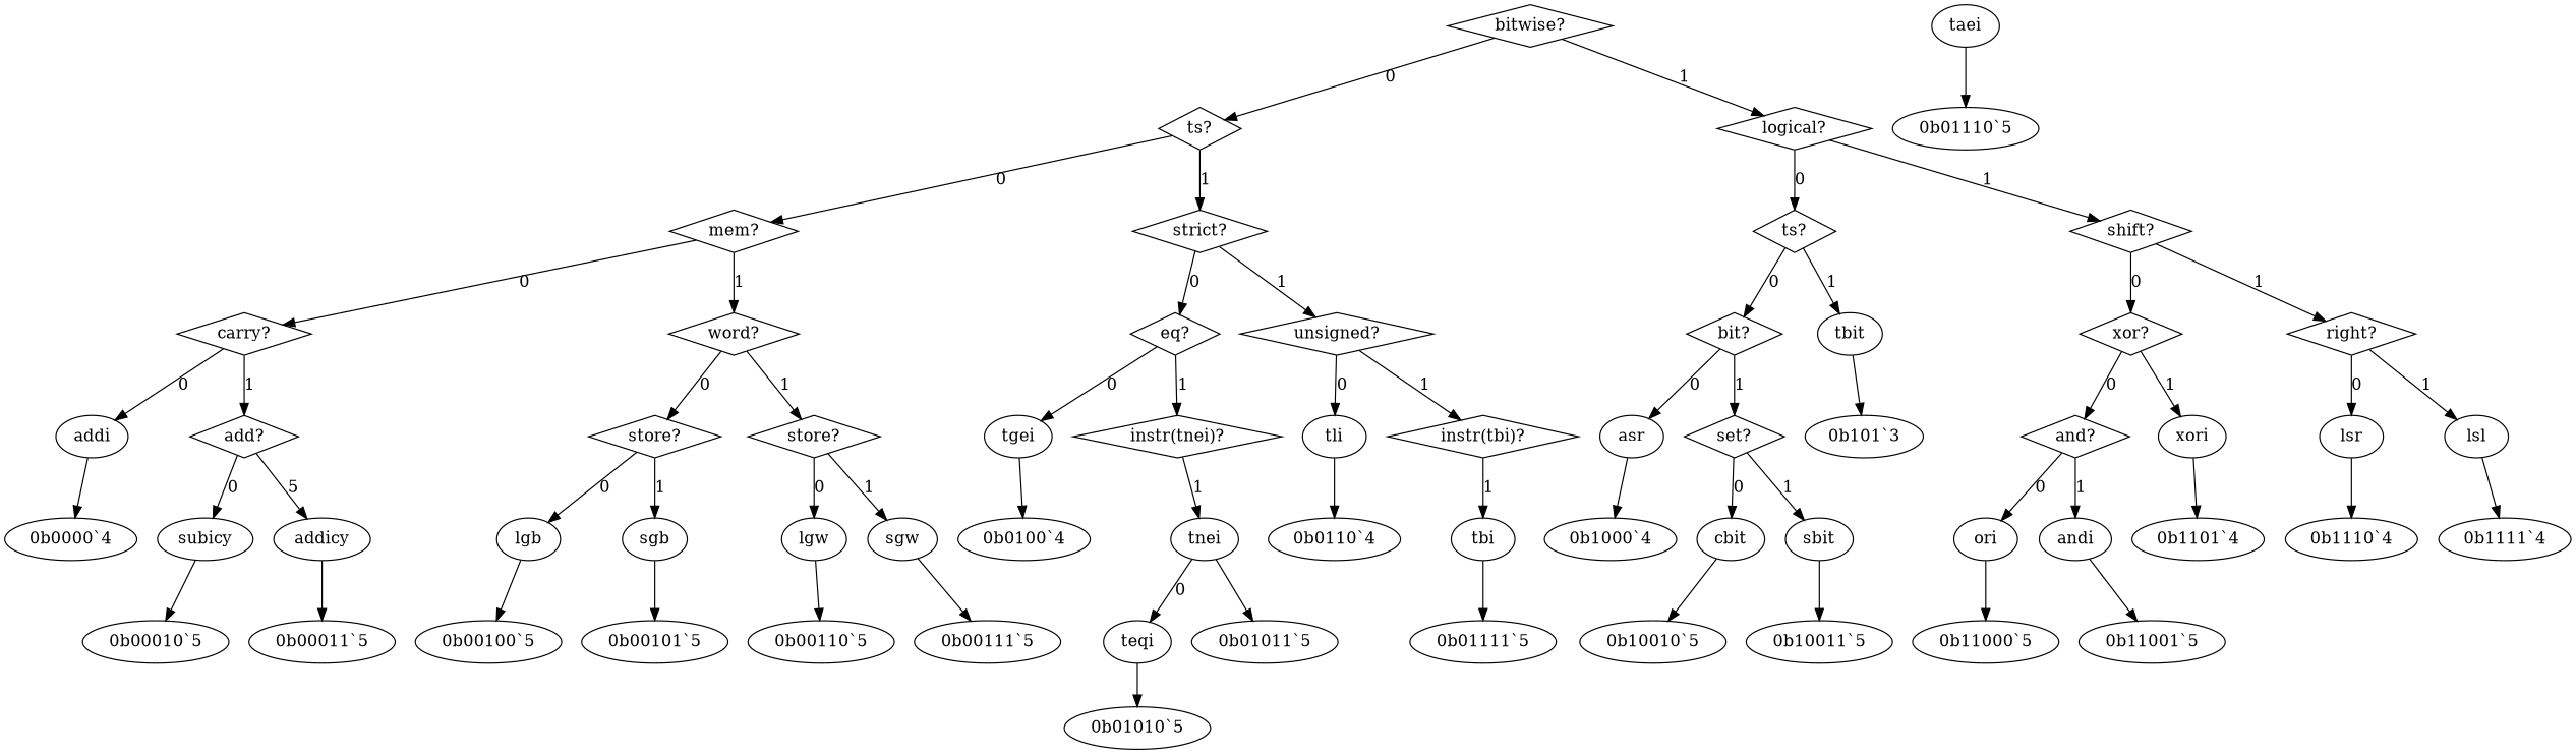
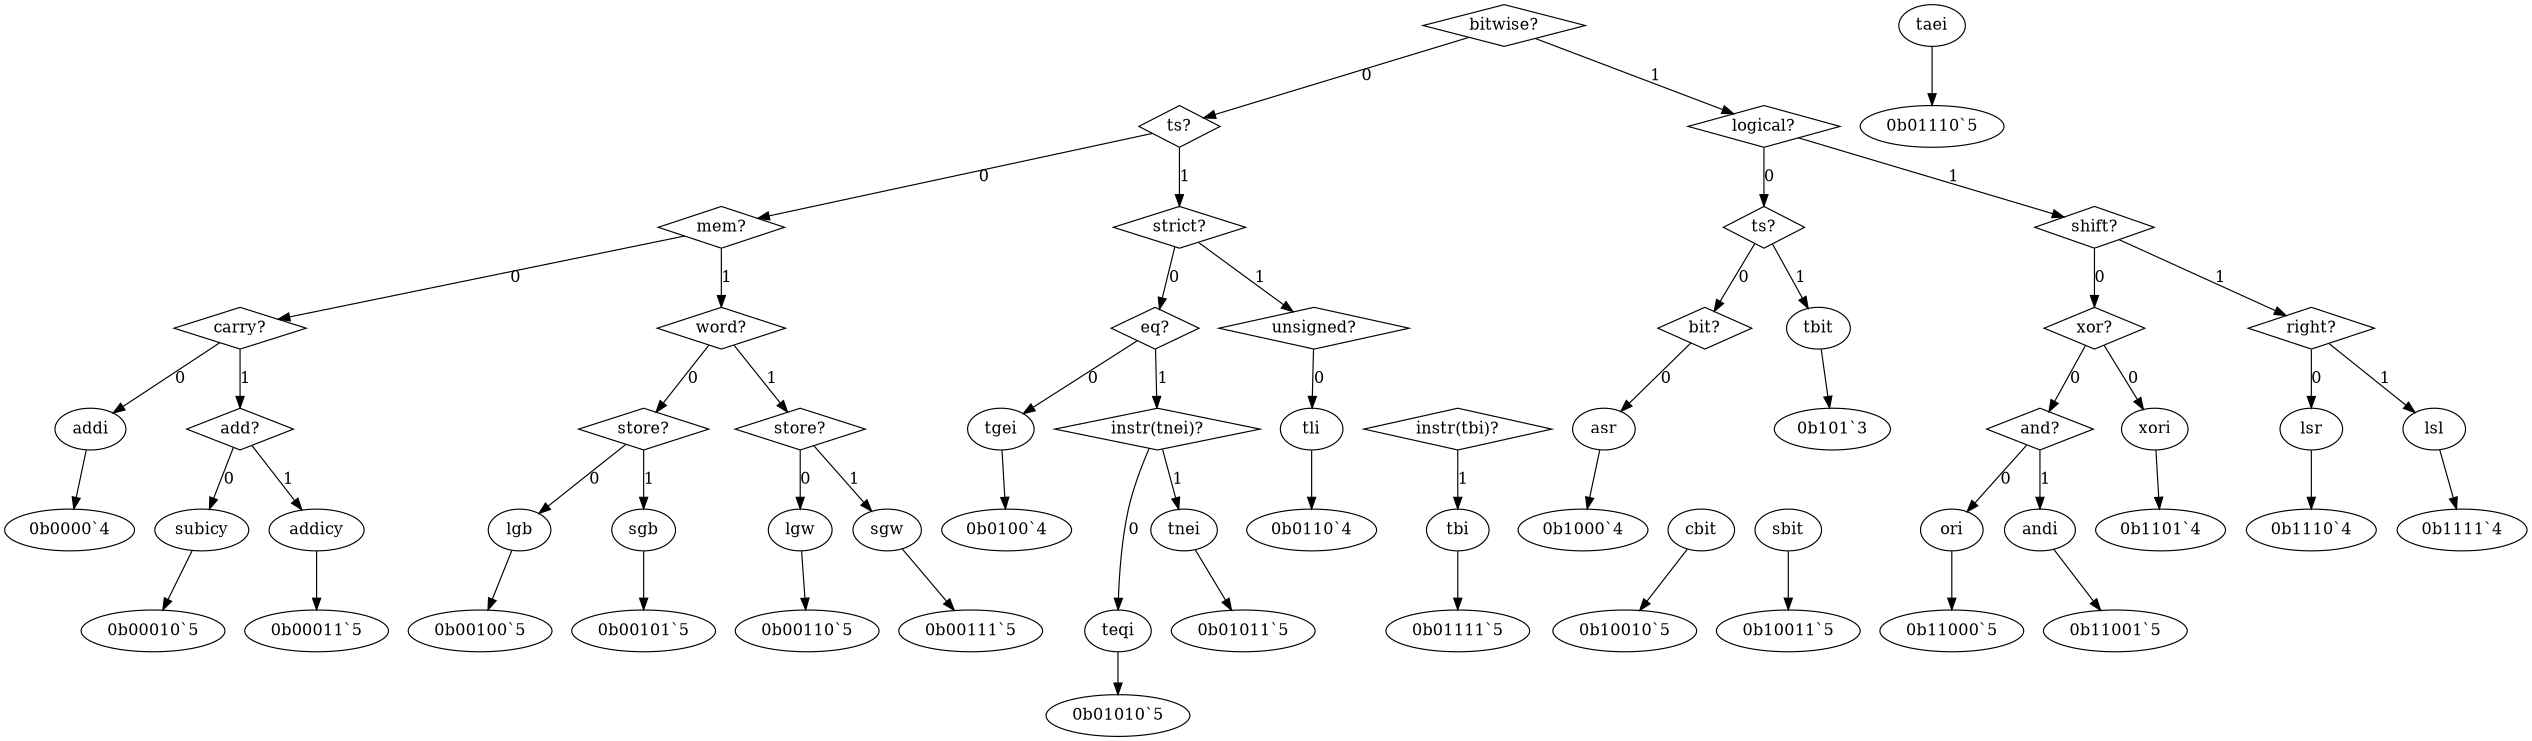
  digraph {
    n1 [label="bitwise?" shape=diamond]
    n2 [label="ts?" shape=diamond]
    n3 [label="logical?" shape=diamond]
    n4 [label="mem?" shape=diamond]
    n5 [label="strict?" shape=diamond]
    n6 [label="ts?" shape=diamond]
    n7 [label="shift?" shape=diamond]
    n8 [label="carry?" shape=diamond]
    n9 [label="word?" shape=diamond]
    n10 [label="eq?" shape=diamond]
    n11 [label="unsigned?" shape=diamond]
    n12 [label="bit?" shape=diamond]
    n13 [label=tbit]
    n14 [label="xor?" shape=diamond]
    n15 [label="right?" shape=diamond]
    n16 [label=addi]
    n17 [label="add?" shape=diamond]
    n18 [label="store?" shape=diamond]
    n19 [label="store?" shape=diamond]
    n20 [label=tgei]
    n21 [label="instr(tnei)?" shape=diamond]
    n22 [label=tli]
    n23 [label="instr(tbi)?" shape=diamond]
    "0b0000`4"
    n25 [label=subicy]
    n26 [label=addicy]
    n27 [label=lgb]
    n28 [label=sgb]
    n29 [label=lgw]
    n30 [label=sgw]
    "0b00010`5"
    "0b00011`5"
    "0b00100`5"
    "0b00101`5"
    "0b00110`5"
    "0b00111`5"
    "0b0100`4"
    n38 [label=teqi]
    n39 [label=tnei]
    "0b0110`4"
    n41 [label=tbi]
    "0b01010`5"
    "0b01011`5"
    n44 [label=taei]
    "0b01110`5"
    "0b01111`5"
    n47 [label=asr]
-   n48 [label="set?" shape=diamond]
    "0b101`3"
    n50 [label="and?" shape=diamond]
    n51 [label=xori]
    n52 [label=lsr]
    n53 [label=lsl]
    "0b1000`4"
    n55 [label=cbit]
    n56 [label=sbit]
    "0b10010`5"
    "0b10011`5"
    n59 [label=ori]
    n60 [label=andi]
    "0b1101`4"
    "0b1110`4"
    "0b1111`4"
    "0b11000`5"
    "0b11001`5"
    n1 -> n2 [label=0]
    n1 -> n3 [label=1]
    n2 -> n4 [label=0]
    n2 -> n5 [label=1]
    n3 -> n6 [label=0]
    n3 -> n7 [label=1]
    n4 -> n8 [label=0]
    n4 -> n9 [label=1]
    n5 -> n10 [label=0]
    n5 -> n11 [label=1]
    n6 -> n12 [label=0]
    n6 -> n13 [label=1]
    n7 -> n14 [label=0]
    n7 -> n15 [label=1]
    n8 -> n16 [label=0]
    n8 -> n17 [label=1]
    n9 -> n18 [label=0]
    n9 -> n19 [label=1]
    n10 -> n20 [label=0]
    n10 -> n21 [label=1]
    n11 -> n22 [label=0]
-   n11 -> n23 [label=1]
    n12 -> n47 [label=0]
-   n12 -> n48 [label=1]
    n13 -> "0b101`3"
    n14 -> n50 [label=0]
-   n14 -> n51 [label=1]
+   n14 -> n51 [label=0]
    n15 -> n52 [label=0]
    n15 -> n53 [label=1]
    n16 -> "0b0000`4"
    n17 -> n25 [label=0]
-   n17 -> n26 [label=5]
+   n17 -> n26 [label=1]
    n18 -> n27 [label=0]
    n18 -> n28 [label=1]
    n19 -> n29 [label=0]
    n19 -> n30 [label=1]
    n20 -> "0b0100`4"
-   n39 -> n38 [label=0]
+   n21 -> n38 [label=0]
    n21 -> n39 [label=1]
    n22 -> "0b0110`4"
    n23 -> n41 [label=1]
    n25 -> "0b00010`5"
    n26 -> "0b00011`5"
    n27 -> "0b00100`5"
    n28 -> "0b00101`5"
    n29 -> "0b00110`5"
    n30 -> "0b00111`5"
    n38 -> "0b01010`5"
    n39 -> "0b01011`5"
    n41 -> "0b01111`5"
    n44 -> "0b01110`5"
    n47 -> "0b1000`4"
-   n48 -> n55 [label=0]
-   n48 -> n56 [label=1]
    n50 -> n59 [label=0]
    n50 -> n60 [label=1]
    n51 -> "0b1101`4"
    n52 -> "0b1110`4"
    n53 -> "0b1111`4"
    n55 -> "0b10010`5"
    n56 -> "0b10011`5"
    n59 -> "0b11000`5"
    n60 -> "0b11001`5"
  }
